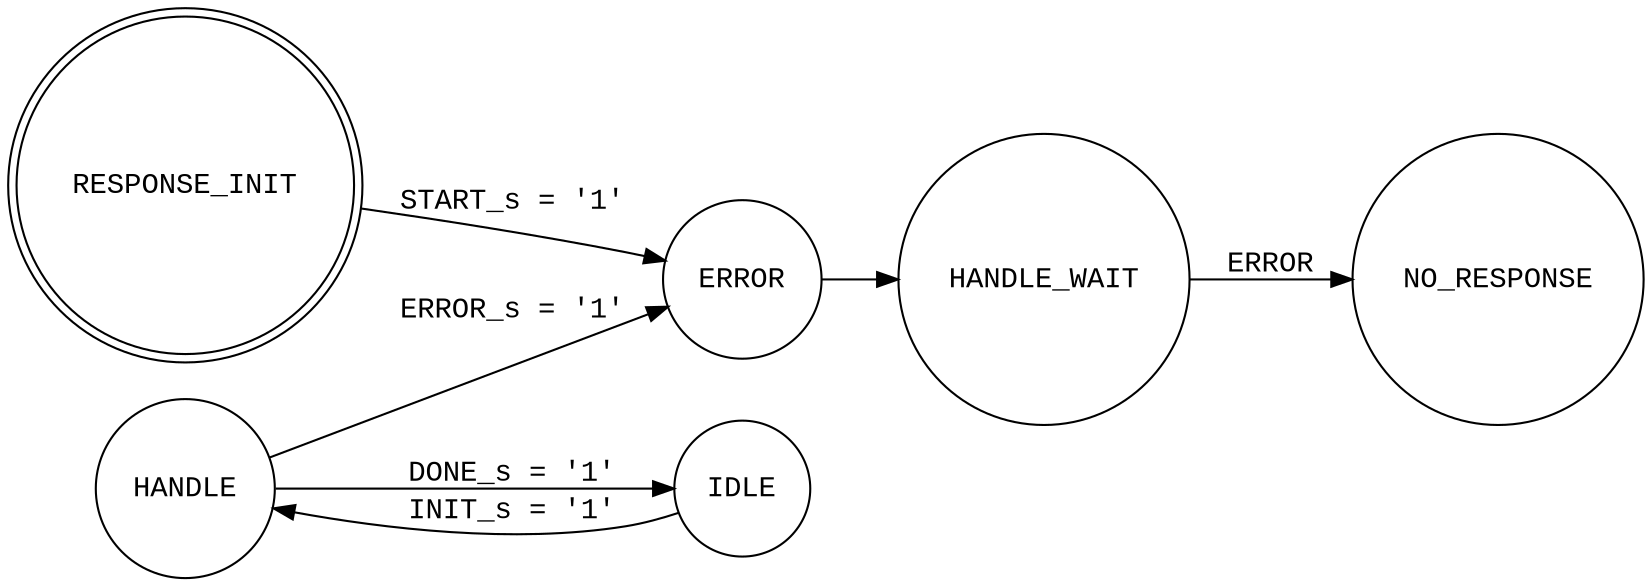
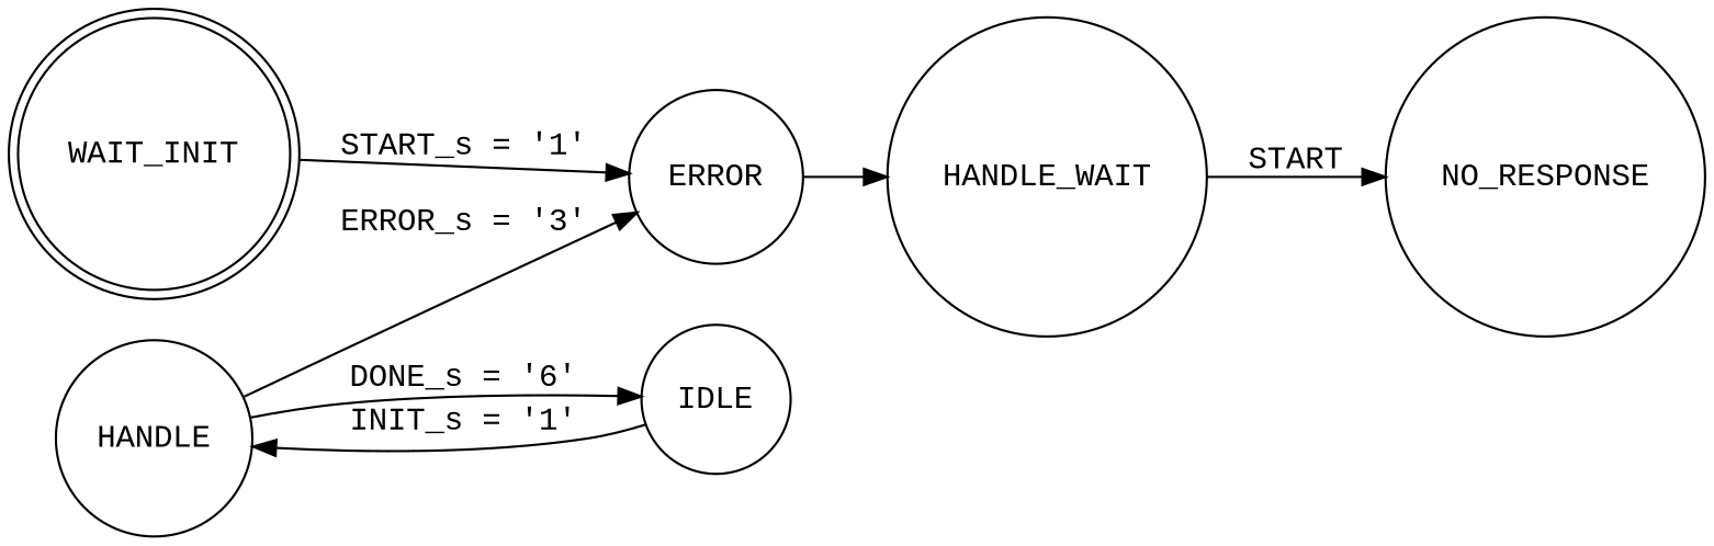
  digraph {
    fontname="Liberation Mono"
    rankdir=LR
    node [fontname="Liberation Mono" shape=circle]
    edge [fontname="Liberation Mono"]
-   n1 [label=RESPONSE_INIT shape=doublecircle]
+   n1 [label=WAIT_INIT shape=doublecircle]
    n2 [label=ERROR]
    n3 [label=IDLE]
    n4 [label=HANDLE]
    n5 [label=HANDLE_WAIT]
    NO_RESPONSE
    n1 -> n2 [label="START_s = '1'"]
    n2 -> n5
    n3 -> n4 [label="INIT_s = '1'"]
-   n4 -> n2 [label="ERROR_s = '1'"]
-   n4 -> n3 [label="DONE_s = '1'"]
-   n5 -> NO_RESPONSE [label=ERROR]
+   n4 -> n2 [label="ERROR_s = '3'"]
+   n4 -> n3 [label="DONE_s = '6'"]
+   n5 -> NO_RESPONSE [label=START]
  }
